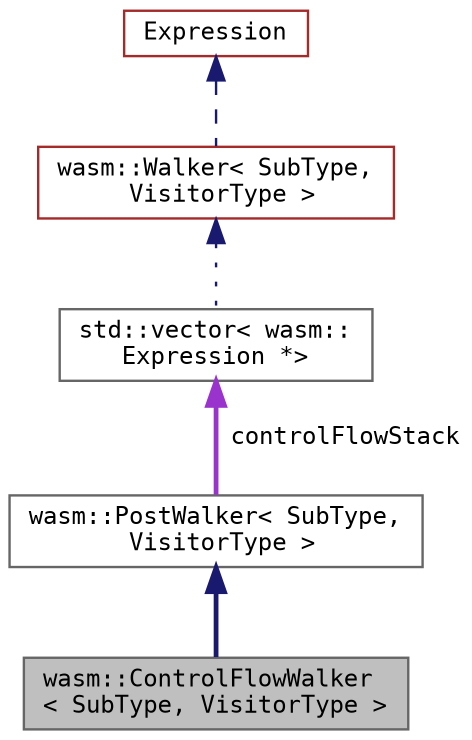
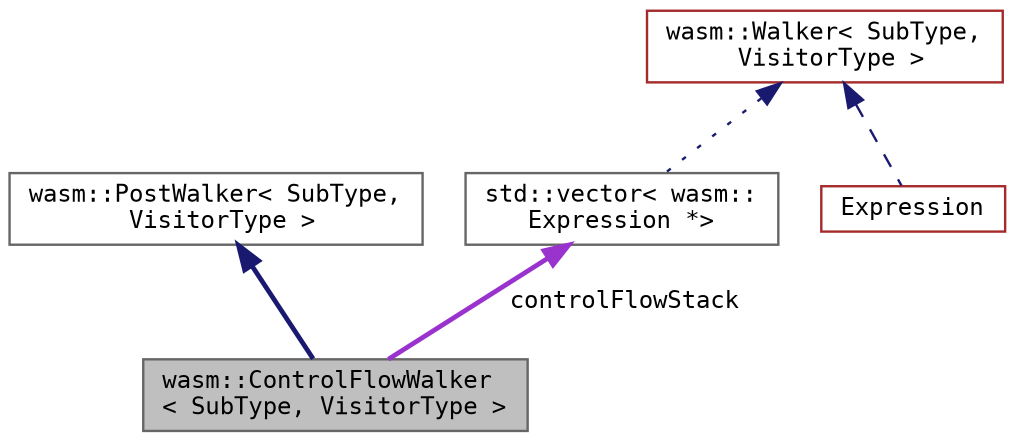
  digraph {
    fontname="DejaVu Sans Mono"
    node [color=gray40 fillcolor=white fontname="DejaVu Sans Mono" fontsize=10 shape=record style=filled]
    edge [color=midnightblue dir=back fontname="DejaVu Sans Mono" fontsize=10 labelfontname=Helvetica labelfontsize=10 style=bold]
    n1 [fillcolor=grey75 fontcolor=black height=0.2 label="wasm::ControlFlowWalker\l\< SubType, VisitorType \>" width=0.4]
    n2 [height=0.2 label="wasm::PostWalker\< SubType,\l VisitorType \>" width=0.4]
    n3 [color=brown height=0.2 label="wasm::Walker\< SubType,\l VisitorType \>" width=0.4]
    n4 [height=0.2 label="std::vector\< wasm::\lExpression *\>" width=0.4]
    n5 [color=brown height=0.2 label=Expression width=0.4]
    n2 -> n1
    n3 -> n4 [style=dotted]
-   n4 -> n2 [color=darkorchid3 label=" controlFlowStack"]
-   n5 -> n3 [style=dashed]
+   n4 -> n1 [color=darkorchid3 label=" controlFlowStack"]
+   n3 -> n5 [style=dashed]
  }
